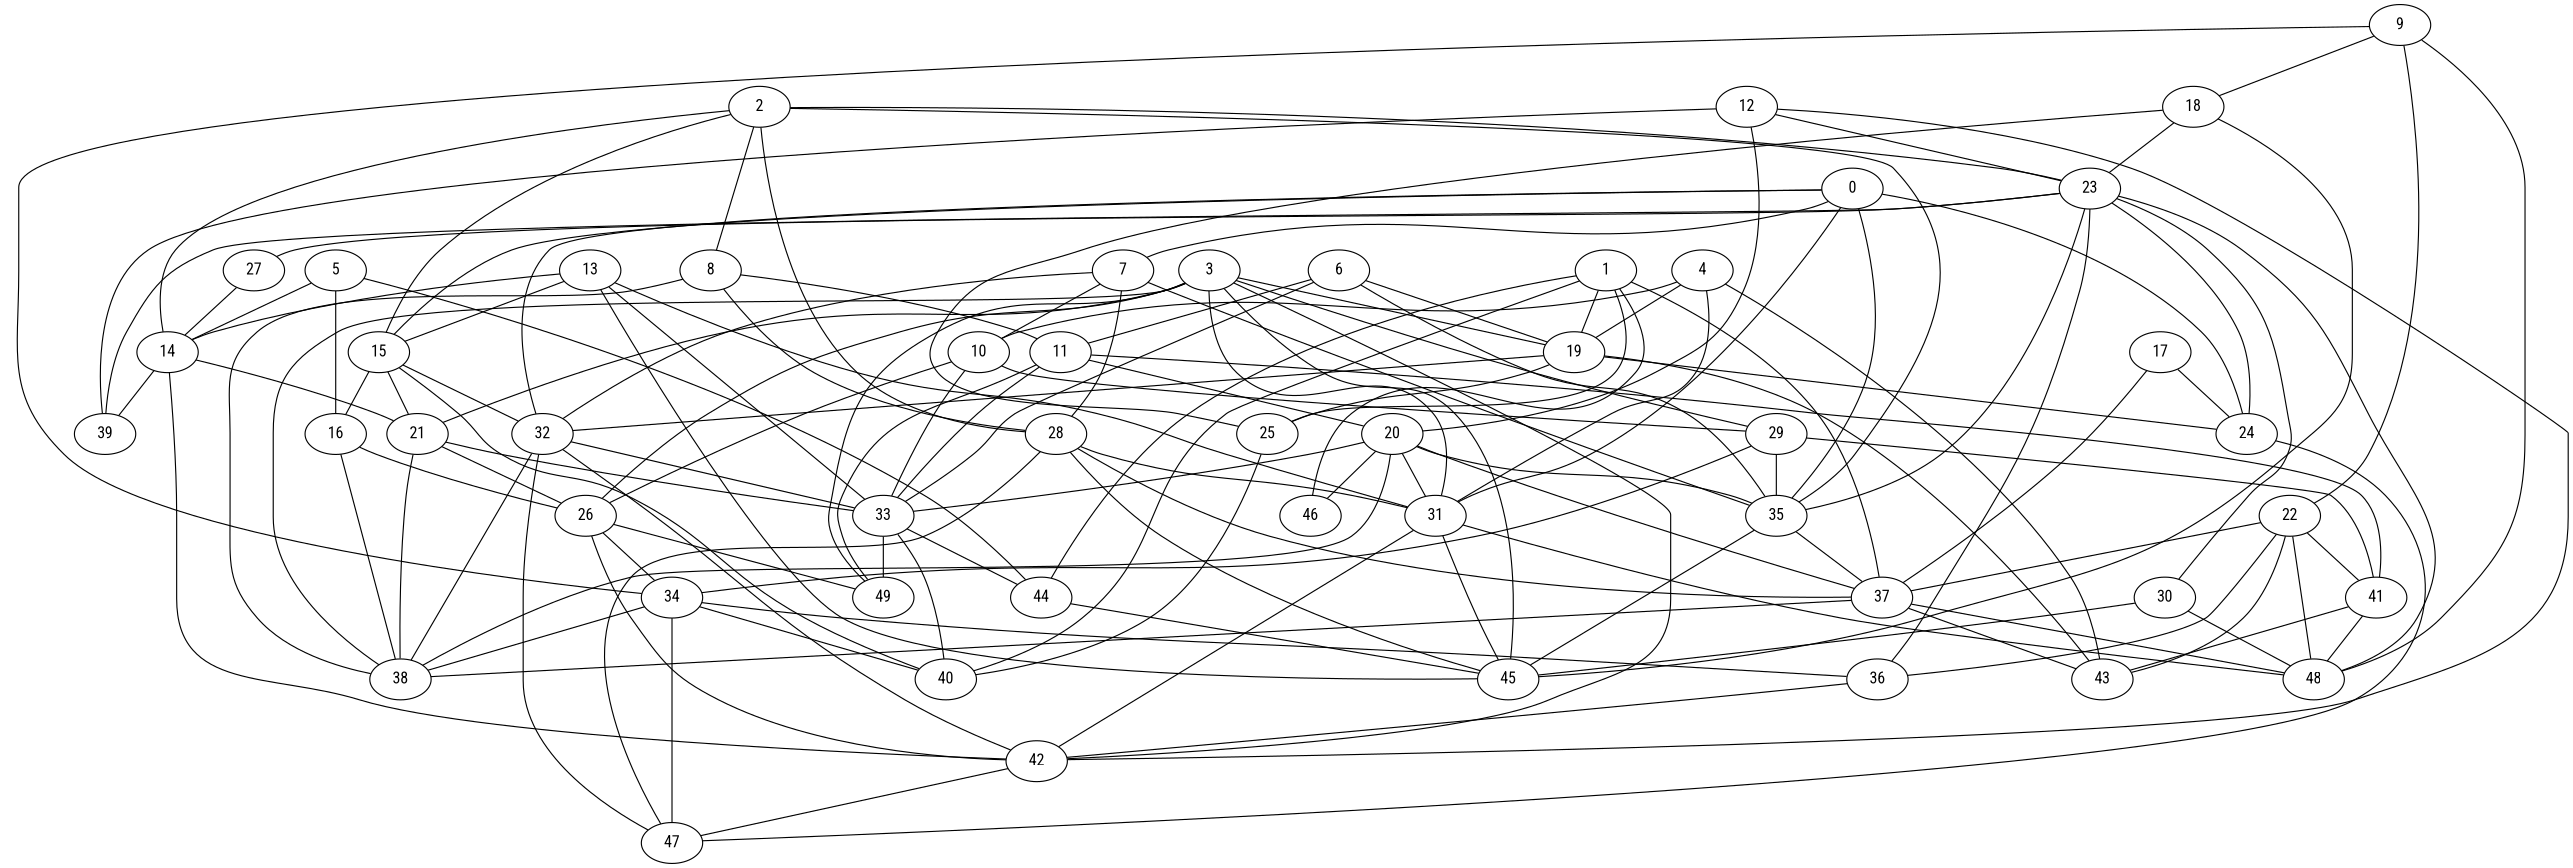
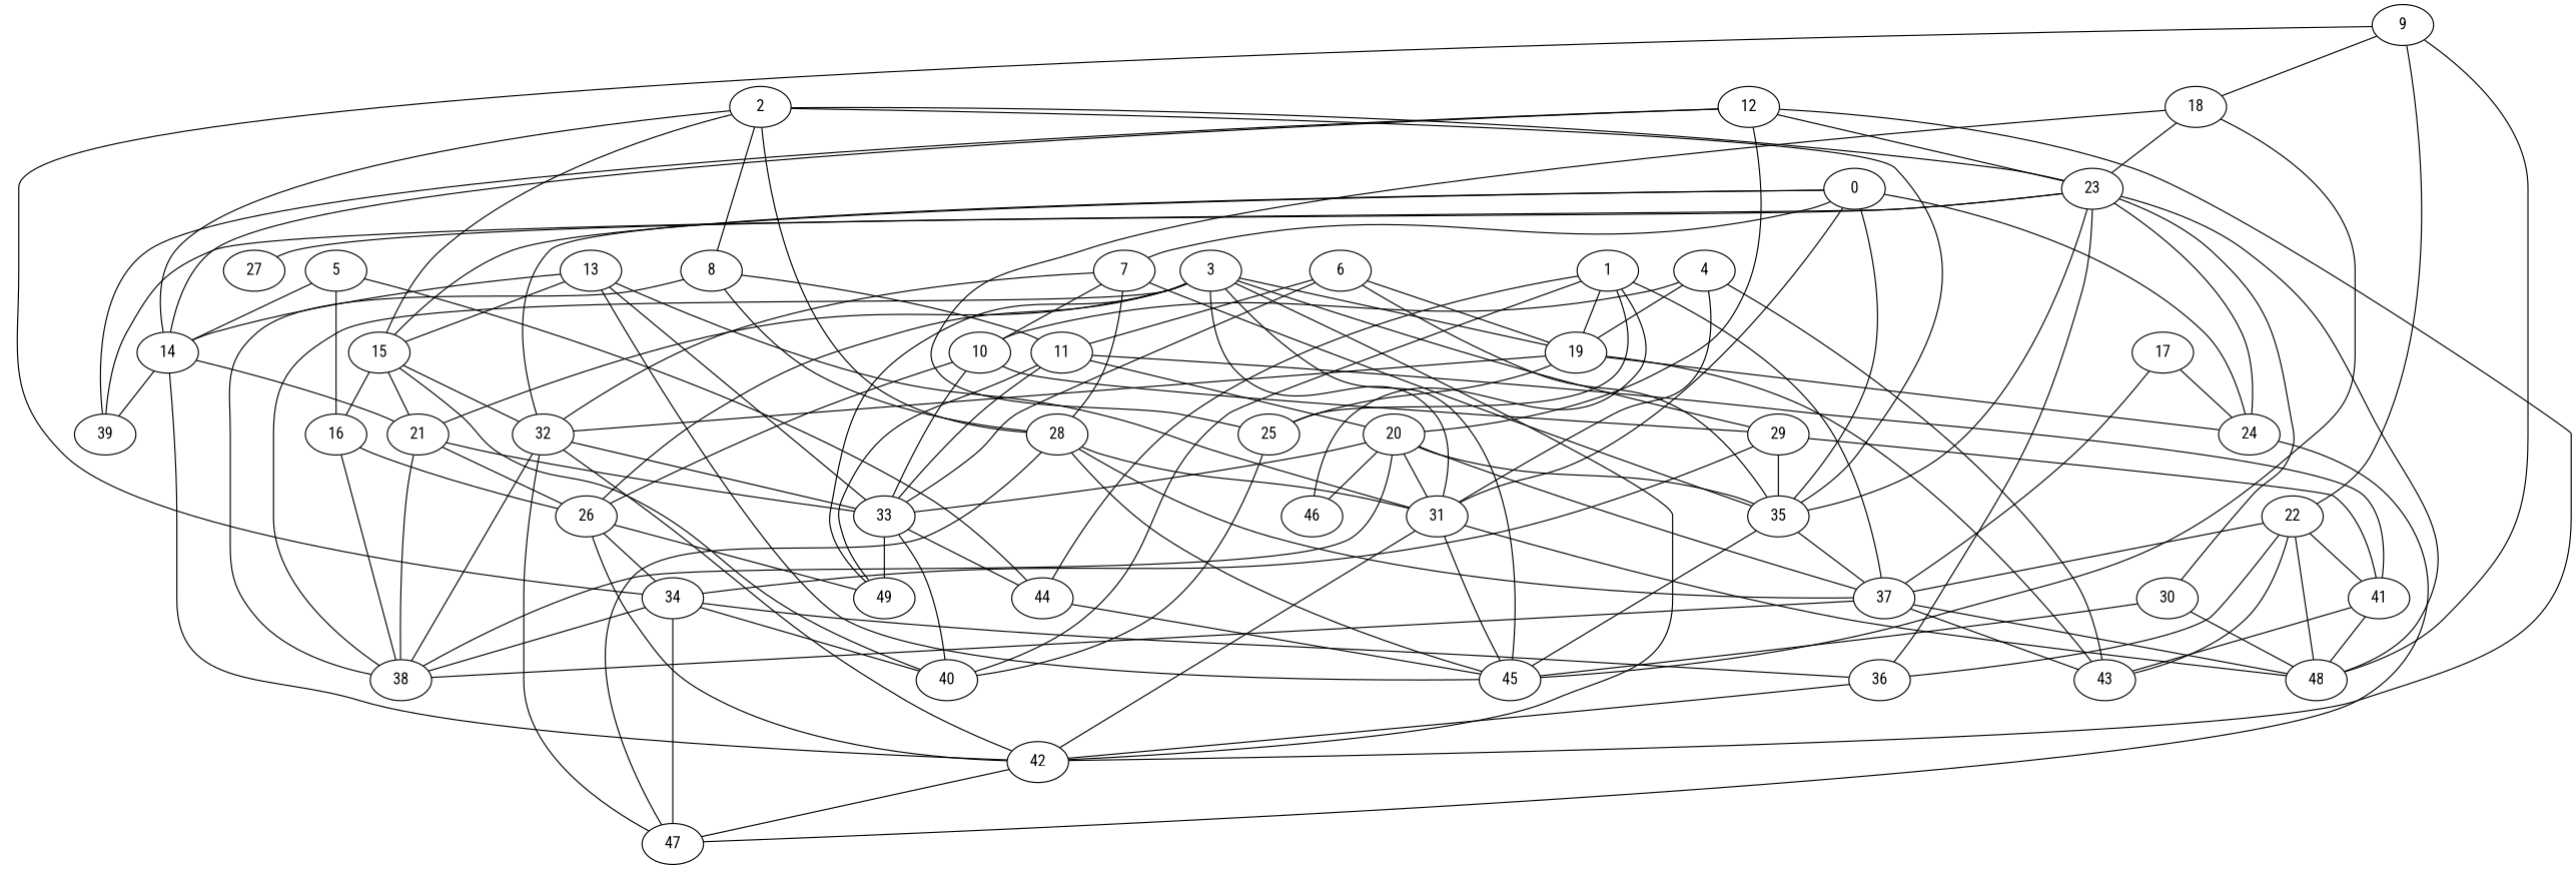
  graph {
    fontname="Roboto Condensed"
    node [fontname="Roboto Condensed"]
    edge [fontname="Roboto Condensed"]
    0
    7
    15
    24
    31
    32
    35
    28
    10
    40
    21
    16
    47
    42
    45
    48
    38
    33
    37
    26
    29
    44
    49
    43
    1
    19
    25
    46
    2
    8
    14
    23
    11
    39
    36
    27
    30
    41
    20
    3
    34
    4
    5
    6
    9
    18
    22
    12
    13
    17
    0 -- 7
    0 -- 15
    0 -- 24
    0 -- 31
    0 -- 32
    0 -- 35
    7 -- 32
    7 -- 35
    7 -- 28
    7 -- 10
    15 -- 32
    15 -- 40
    15 -- 21
    15 -- 16
    24 -- 47
    31 -- 42
    31 -- 45
    31 -- 48
    32 -- 47
    32 -- 42
    32 -- 38
    32 -- 33
    35 -- 45
    35 -- 37
    28 -- 31
    28 -- 47
    28 -- 45
    28 -- 37
    10 -- 33
    10 -- 26
    10 -- 29
    21 -- 38
    21 -- 33
    21 -- 26
    16 -- 38
    16 -- 26
    42 -- 47
    33 -- 40
    33 -- 44
    33 -- 49
    37 -- 48
    37 -- 38
    37 -- 43
    26 -- 42
    26 -- 49
    26 -- 34
    29 -- 35
    29 -- 41
    29 -- 34
    44 -- 45
    1 -- 40
    1 -- 37
    1 -- 44
    1 -- 19
    1 -- 25
    1 -- 46
    19 -- 24
    19 -- 32
    19 -- 43
    19 -- 25
    25 -- 40
    2 -- 15
    2 -- 35
    2 -- 28
    2 -- 8
    2 -- 14
    2 -- 23
    8 -- 28
    8 -- 38
    8 -- 11
    14 -- 21
    14 -- 42
    14 -- 39
    23 -- 24
    23 -- 35
    23 -- 48
    23 -- 39
    23 -- 36
    23 -- 27
    23 -- 30
    11 -- 33
    11 -- 49
    11 -- 41
    11 -- 20
    36 -- 42
    30 -- 45
    30 -- 48
    41 -- 48
    41 -- 43
    20 -- 31
    20 -- 35
    20 -- 38
    20 -- 33
    20 -- 37
    20 -- 46
    3 -- 31
    3 -- 21
    3 -- 42
    3 -- 45
    3 -- 38
    3 -- 26
    3 -- 29
    3 -- 49
    3 -- 19
    34 -- 40
    34 -- 47
    34 -- 38
    34 -- 36
    4 -- 31
    4 -- 10
    4 -- 43
    4 -- 19
    5 -- 16
    5 -- 44
    5 -- 14
    6 -- 35
    6 -- 33
    6 -- 19
    6 -- 11
    9 -- 48
    9 -- 34
    9 -- 18
    9 -- 22
    18 -- 45
    18 -- 25
    18 -- 23
    22 -- 48
    22 -- 37
    22 -- 43
    22 -- 36
    22 -- 41
    12 -- 42
-   27 -- 14
+   12 -- 14
    12 -- 23
    12 -- 39
    12 -- 20
    13 -- 15
    13 -- 31
    13 -- 45
    13 -- 33
    13 -- 14
    17 -- 24
    17 -- 37
  }
